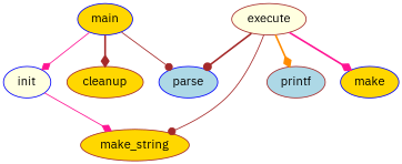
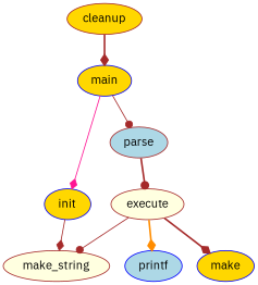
  digraph {
    fontname="IBM Plex Sans"
    node [color=blue fillcolor=gold fontname="IBM Plex Sans" style=filled]
    edge [arrowhead=diamond color=brown fontname="IBM Plex Sans" style=bold]
-   parse [fillcolor=lightblue]
+   parse [color=brown fillcolor=lightblue]
    main
-   init [fillcolor=lightyellow]
+   init
    cleanup [color=brown]
    execute [color=brown fillcolor=lightyellow]
-   make_string [color=brown]
-   printf [color=brown fillcolor=lightblue]
+   make_string [color=brown fillcolor=lightyellow]
+   printf [fillcolor=lightblue]
    n8 [label=make]
-   execute -> parse [arrowhead=dot]
+   parse -> execute [arrowhead=dot]
    main -> parse [arrowhead=dot style=solid]
    main -> init [color=deeppink style=solid]
-   main -> cleanup
-   init -> make_string [color=deeppink style=solid]
+   cleanup -> main
+   init -> make_string [style=solid]
    execute -> make_string [arrowhead=dot style=solid]
    execute -> printf [color=darkorange]
-   execute -> n8 [color=deeppink]
+   execute -> n8
  }
